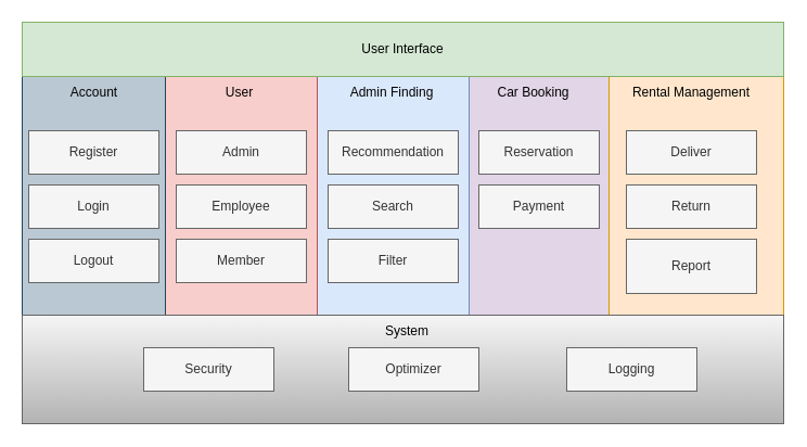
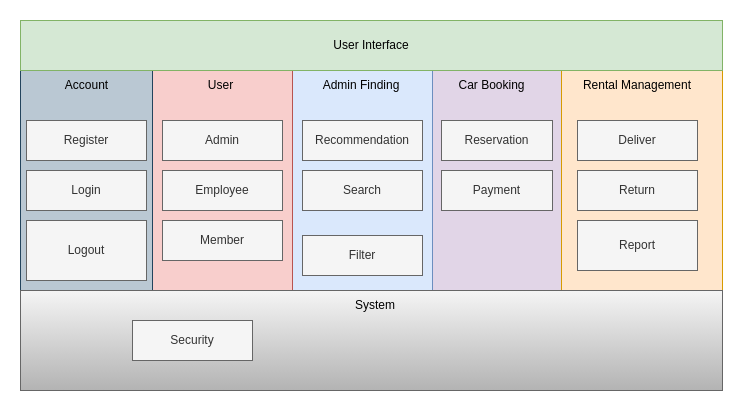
  <mxCell id="0" />
  <mxCell id="1" parent="0" />
  <mxCell id="2" value="" style="rounded=0;whiteSpace=wrap;html=1;fillColor=#e1d5e7;strokeColor=#9673a6;" parent="1" vertex="1"><mxGeometry x="431" y="70" width="130" height="220" as="geometry" /></mxCell>
  <mxCell id="3" value="" style="rounded=0;whiteSpace=wrap;html=1;fillColor=#ffe6cc;strokeColor=#d79b00;" parent="1" vertex="1"><mxGeometry x="561" y="70" width="161" height="220" as="geometry" /></mxCell>
  <mxCell id="4" value="" style="rounded=0;whiteSpace=wrap;html=1;fillColor=#dae8fc;strokeColor=#6c8ebf;" parent="1" vertex="1"><mxGeometry x="292" y="70" width="140" height="220" as="geometry" /></mxCell>
  <mxCell id="5" value="" style="rounded=0;whiteSpace=wrap;html=1;fillColor=#f8cecc;strokeColor=#b85450;" parent="1" vertex="1"><mxGeometry x="152" y="70" width="140" height="220" as="geometry" /></mxCell>
  <mxCell id="6" value="Admin" style="rounded=0;whiteSpace=wrap;html=1;fillColor=#f5f5f5;strokeColor=#666666;fontColor=#333333;" parent="1" vertex="1"><mxGeometry x="162" y="120" width="120" height="40" as="geometry" /></mxCell>
  <mxCell id="7" value="Employee" style="rounded=0;whiteSpace=wrap;html=1;fillColor=#f5f5f5;strokeColor=#666666;fontColor=#333333;" parent="1" vertex="1"><mxGeometry x="162" y="170" width="120" height="40" as="geometry" /></mxCell>
  <mxCell id="8" value="Member" style="rounded=0;whiteSpace=wrap;html=1;fillColor=#f5f5f5;strokeColor=#666666;fontColor=#333333;" parent="1" vertex="1"><mxGeometry x="162" y="220" width="120" height="40" as="geometry" /></mxCell>
  <mxCell id="9" value="" style="rounded=0;whiteSpace=wrap;html=1;fillColor=#bac8d3;strokeColor=#23445d;" parent="1" vertex="1"><mxGeometry x="20" y="70" width="132" height="220" as="geometry" /></mxCell>
  <mxCell id="10" value="Recommendation" style="rounded=0;whiteSpace=wrap;html=1;fillColor=#f5f5f5;strokeColor=#666666;fontColor=#333333;" parent="1" vertex="1"><mxGeometry x="302" y="120" width="120" height="40" as="geometry" /></mxCell>
  <mxCell id="11" value="Search" style="rounded=0;whiteSpace=wrap;html=1;fillColor=#f5f5f5;strokeColor=#666666;fontColor=#333333;" parent="1" vertex="1"><mxGeometry x="302" y="170" width="120" height="40" as="geometry" /></mxCell>
  <mxCell id="12" value="Reservation" style="rounded=0;whiteSpace=wrap;html=1;fillColor=#f5f5f5;strokeColor=#666666;fontColor=#333333;" parent="1" vertex="1"><mxGeometry x="441" y="120" width="111" height="40" as="geometry" /></mxCell>
  <mxCell id="13" value="Payment" style="rounded=0;whiteSpace=wrap;html=1;fillColor=#f5f5f5;strokeColor=#666666;fontColor=#333333;" parent="1" vertex="1"><mxGeometry x="441" y="170" width="111" height="40" as="geometry" /></mxCell>
  <mxCell id="14" value="Deliver" style="rounded=0;whiteSpace=wrap;html=1;fillColor=#f5f5f5;strokeColor=#666666;fontColor=#333333;" parent="1" vertex="1"><mxGeometry x="577" y="120" width="120" height="40" as="geometry" /></mxCell>
  <mxCell id="15" value="Return" style="rounded=0;whiteSpace=wrap;html=1;fillColor=#f5f5f5;strokeColor=#666666;fontColor=#333333;" parent="1" vertex="1"><mxGeometry x="577" y="170" width="120" height="40" as="geometry" /></mxCell>
  <mxCell id="16" value="Register" style="rounded=0;whiteSpace=wrap;html=1;fillColor=#f5f5f5;strokeColor=#666666;fontColor=#333333;" parent="1" vertex="1"><mxGeometry x="26" y="120" width="120" height="40" as="geometry" /></mxCell>
  <mxCell id="17" value="Login" style="rounded=0;whiteSpace=wrap;html=1;fillColor=#f5f5f5;strokeColor=#666666;fontColor=#333333;" parent="1" vertex="1"><mxGeometry x="26" y="170" width="120" height="40" as="geometry" /></mxCell>
- <mxCell id="18" value="Logout" style="rounded=0;whiteSpace=wrap;html=1;fillColor=#f5f5f5;strokeColor=#666666;fontColor=#333333;" parent="1" vertex="1"><mxGeometry x="26" y="220" width="120" height="40" as="geometry" /></mxCell>
+ <mxCell id="18" value="Logout" style="rounded=0;whiteSpace=wrap;html=1;fillColor=#f5f5f5;strokeColor=#666666;fontColor=#333333;" parent="1" vertex="1"><mxGeometry x="26" y="220" width="120" height="60" as="geometry" /></mxCell>
  <mxCell id="19" value="Report" style="rounded=0;whiteSpace=wrap;html=1;fillColor=#f5f5f5;strokeColor=#666666;fontColor=#333333;" parent="1" vertex="1"><mxGeometry x="577" y="220" width="120" height="50" as="geometry" /></mxCell>
  <mxCell id="20" value="User" style="text;html=1;strokeColor=none;fillColor=none;align=center;verticalAlign=middle;whiteSpace=wrap;rounded=0;" parent="1" vertex="1"><mxGeometry x="170" y="75" width="101" height="20" as="geometry" /></mxCell>
  <mxCell id="21" value="Account" style="text;html=1;strokeColor=none;fillColor=none;align=center;verticalAlign=middle;whiteSpace=wrap;rounded=0;" parent="1" vertex="1"><mxGeometry x="35.5" y="75" width="101" height="20" as="geometry" /></mxCell>
- <mxCell id="22" value="Filter" style="rounded=0;whiteSpace=wrap;html=1;fillColor=#f5f5f5;strokeColor=#666666;fontColor=#333333;" parent="1" vertex="1"><mxGeometry x="302" y="220" width="120" height="40" as="geometry" /></mxCell>
+ <mxCell id="22" value="Filter" style="rounded=0;whiteSpace=wrap;html=1;fillColor=#f5f5f5;strokeColor=#666666;fontColor=#333333;" parent="1" vertex="1"><mxGeometry x="302" y="235" width="120" height="40" as="geometry" /></mxCell>
  <mxCell id="23" value="Admin Finding" style="text;html=1;strokeColor=none;fillColor=none;align=center;verticalAlign=middle;whiteSpace=wrap;rounded=0;" parent="1" vertex="1"><mxGeometry x="301" y="75" width="120" height="20" as="geometry" /></mxCell>
  <mxCell id="24" value="Rental Management" style="text;html=1;strokeColor=none;fillColor=none;align=center;verticalAlign=middle;whiteSpace=wrap;rounded=0;" parent="1" vertex="1"><mxGeometry x="572" y="75" width="130" height="20" as="geometry" /></mxCell>
  <mxCell id="25" value="Car Booking" style="text;html=1;strokeColor=none;fillColor=none;align=center;verticalAlign=middle;whiteSpace=wrap;rounded=0;" parent="1" vertex="1"><mxGeometry x="437.75" y="75" width="106.5" height="20" as="geometry" /></mxCell>
  <mxCell id="26" value="" style="rounded=0;whiteSpace=wrap;html=1;fillColor=#f5f5f5;strokeColor=#666666;gradientColor=#b3b3b3;" vertex="1" parent="1"><mxGeometry x="20" y="290" width="702" height="100" as="geometry" /></mxCell>
  <mxCell id="27" value="System" style="text;html=1;strokeColor=none;fillColor=none;align=center;verticalAlign=middle;whiteSpace=wrap;rounded=0;" vertex="1" parent="1"><mxGeometry x="38" y="295" width="674" height="20" as="geometry" /></mxCell>
  <mxCell id="28" value="Security" style="rounded=0;whiteSpace=wrap;html=1;fillColor=#f5f5f5;strokeColor=#666666;fontColor=#333333;" vertex="1" parent="1"><mxGeometry x="132" y="320" width="120" height="40" as="geometry" /></mxCell>
- <mxCell id="29" value="Optimizer" style="rounded=0;whiteSpace=wrap;html=1;fillColor=#f5f5f5;strokeColor=#666666;fontColor=#333333;" vertex="1" parent="1"><mxGeometry x="321" y="320" width="120" height="40" as="geometry" /></mxCell>
- <mxCell id="30" value="Logging" style="rounded=0;whiteSpace=wrap;html=1;fillColor=#f5f5f5;strokeColor=#666666;fontColor=#333333;" vertex="1" parent="1"><mxGeometry x="522" y="320" width="120" height="40" as="geometry" /></mxCell>
  <mxCell id="31" value="" style="rounded=0;whiteSpace=wrap;html=1;fillColor=#d5e8d4;strokeColor=#82b366;" vertex="1" parent="1"><mxGeometry x="20" y="20" width="702" height="50" as="geometry" /></mxCell>
  <mxCell id="32" value="User Interface" style="text;html=1;strokeColor=none;fillColor=none;align=center;verticalAlign=middle;whiteSpace=wrap;rounded=0;" vertex="1" parent="1"><mxGeometry x="34" y="35" width="674" height="20" as="geometry" /></mxCell>
